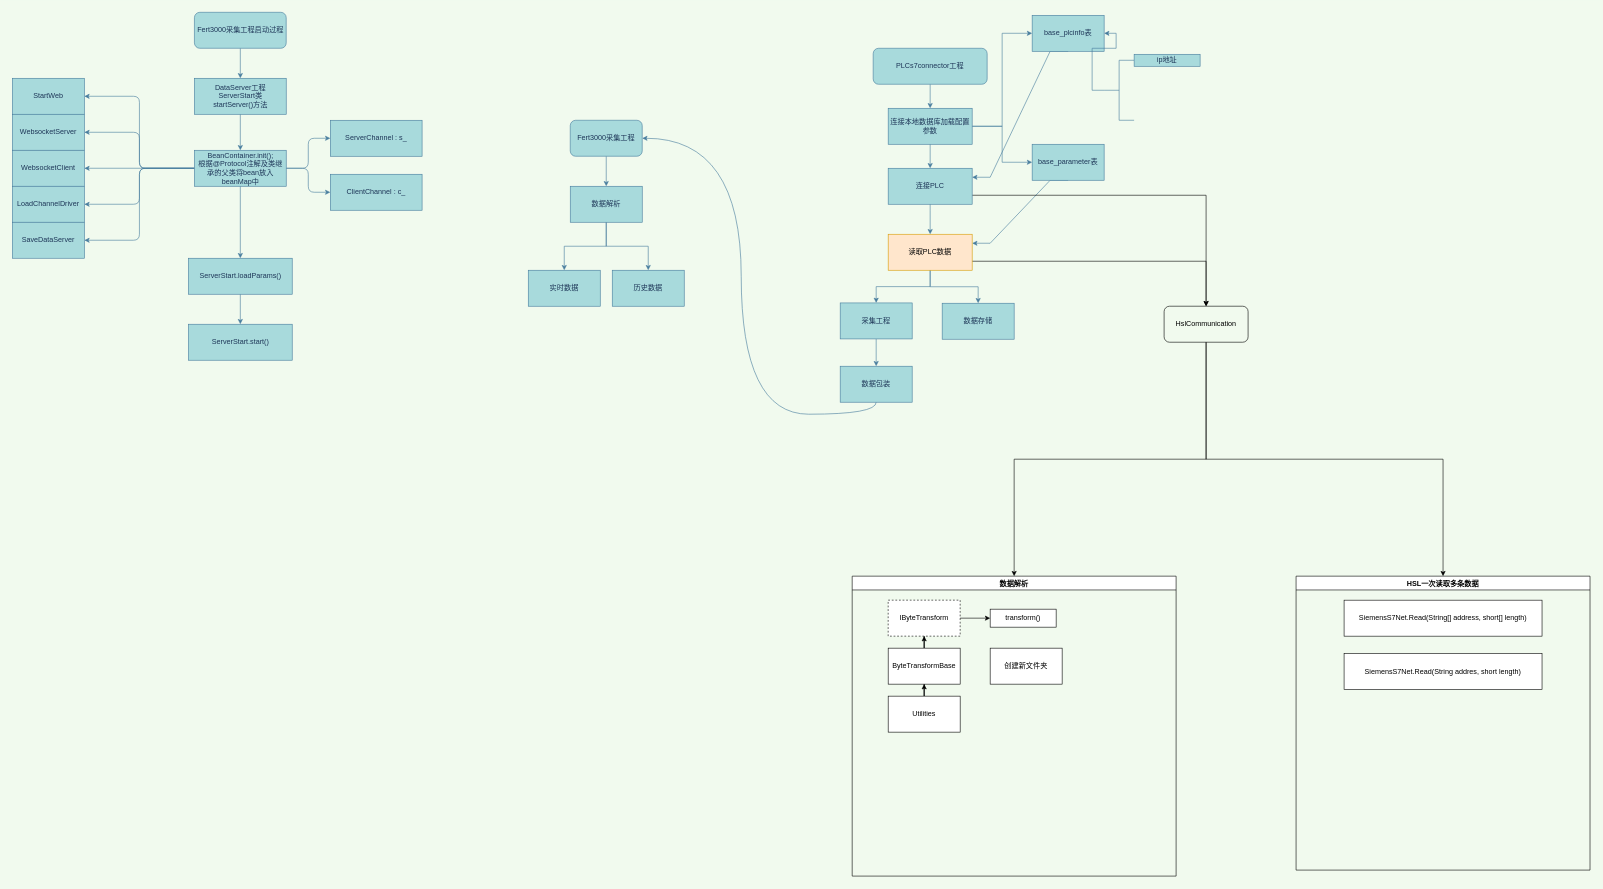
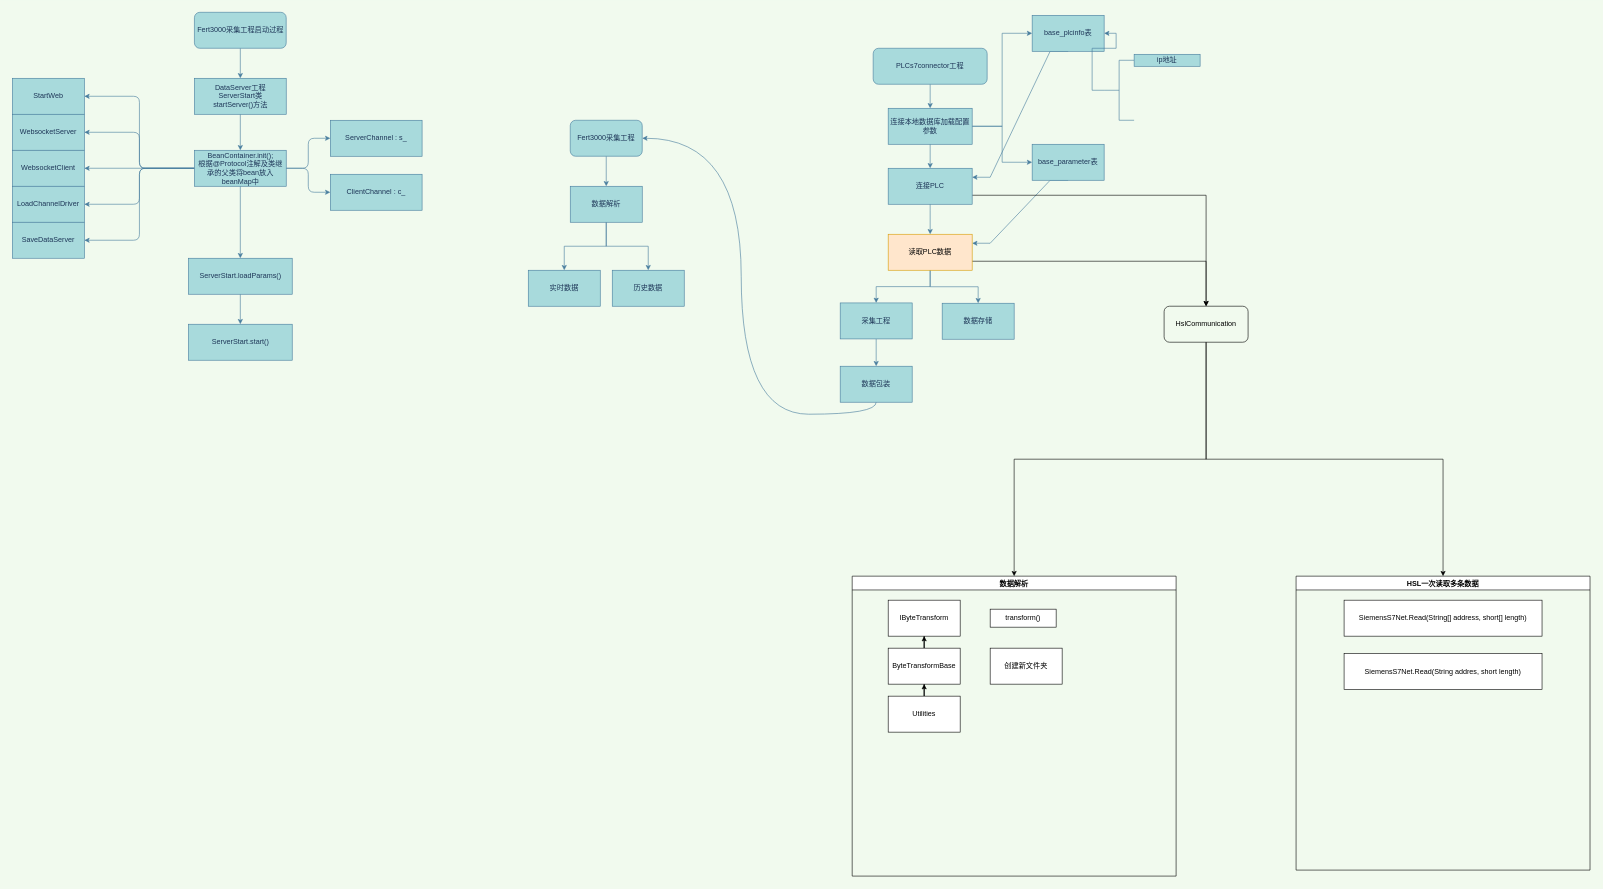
  <mxCell id="0" />
  <mxCell id="1" parent="0" />
  <mxCell id="2" value="" style="edgeStyle=orthogonalEdgeStyle;rounded=0;orthogonalLoop=1;jettySize=auto;html=1;entryX=0.5;entryY=0;entryDx=0;entryDy=0;strokeColor=#457B9D;fontColor=#1D3557;labelBackgroundColor=#F1FAEE;" parent="1" source="3" target="28" edge="1"><mxGeometry relative="1" as="geometry"><mxPoint x="1010" y="370" as="targetPoint" /></mxGeometry></mxCell>
  <mxCell id="3" value="Fert3000采集工程" style="rounded=1;whiteSpace=wrap;html=1;fillColor=#A8DADC;strokeColor=#457B9D;fontColor=#1D3557;" parent="1" vertex="1"><mxGeometry x="950" y="200" width="120" height="60" as="geometry" /></mxCell>
  <mxCell id="4" style="edgeStyle=orthogonalEdgeStyle;rounded=0;orthogonalLoop=1;jettySize=auto;html=1;exitX=0.5;exitY=1;exitDx=0;exitDy=0;entryX=0.5;entryY=0;entryDx=0;entryDy=0;strokeColor=#457B9D;fontColor=#1D3557;labelBackgroundColor=#F1FAEE;" parent="1" source="5" target="9" edge="1"><mxGeometry relative="1" as="geometry"><mxPoint x="1550" y="170" as="targetPoint" /></mxGeometry></mxCell>
  <mxCell id="5" value="PLCs7connector工程" style="rounded=1;whiteSpace=wrap;html=1;fillColor=#A8DADC;strokeColor=#457B9D;fontColor=#1D3557;" parent="1" vertex="1"><mxGeometry x="1455" y="80" width="190" height="60" as="geometry" /></mxCell>
  <mxCell id="6" style="edgeStyle=orthogonalEdgeStyle;rounded=0;orthogonalLoop=1;jettySize=auto;html=1;exitX=1;exitY=0.5;exitDx=0;exitDy=0;entryX=0;entryY=0.5;entryDx=0;entryDy=0;strokeColor=#457B9D;fontColor=#1D3557;labelBackgroundColor=#F1FAEE;" parent="1" source="9" target="11" edge="1"><mxGeometry relative="1" as="geometry" /></mxCell>
  <mxCell id="7" value="" style="edgeStyle=orthogonalEdgeStyle;rounded=0;orthogonalLoop=1;jettySize=auto;html=1;strokeColor=#457B9D;fontColor=#1D3557;labelBackgroundColor=#F1FAEE;" parent="1" source="9" target="14" edge="1"><mxGeometry relative="1" as="geometry" /></mxCell>
  <mxCell id="8" style="edgeStyle=orthogonalEdgeStyle;rounded=0;orthogonalLoop=1;jettySize=auto;html=1;exitX=1;exitY=0.5;exitDx=0;exitDy=0;entryX=0;entryY=0.5;entryDx=0;entryDy=0;strokeColor=#457B9D;fontColor=#1D3557;labelBackgroundColor=#F1FAEE;" parent="1" source="9" target="16" edge="1"><mxGeometry relative="1" as="geometry"><mxPoint x="1700" y="180" as="targetPoint" /></mxGeometry></mxCell>
  <mxCell id="9" value="连接本地数据库加载配置参数" style="rounded=0;whiteSpace=wrap;html=1;fillColor=#A8DADC;strokeColor=#457B9D;fontColor=#1D3557;" parent="1" vertex="1"><mxGeometry x="1480" y="180" width="140" height="60" as="geometry" /></mxCell>
  <mxCell id="10" style="edgeStyle=entityRelationEdgeStyle;rounded=0;orthogonalLoop=1;jettySize=auto;html=1;exitX=0.5;exitY=1;exitDx=0;exitDy=0;entryX=1;entryY=0.25;entryDx=0;entryDy=0;strokeColor=#457B9D;fontColor=#1D3557;labelBackgroundColor=#F1FAEE;" parent="1" source="11" target="20" edge="1"><mxGeometry relative="1" as="geometry" /></mxCell>
  <mxCell id="11" value="&lt;p&gt;base_parameter表&lt;/p&gt;" style="rounded=0;whiteSpace=wrap;html=1;fillColor=#A8DADC;strokeColor=#457B9D;fontColor=#1D3557;" parent="1" vertex="1"><mxGeometry x="1720" y="240" width="120" height="60" as="geometry" /></mxCell>
  <mxCell id="12" value="" style="edgeStyle=orthogonalEdgeStyle;curved=1;rounded=0;orthogonalLoop=1;jettySize=auto;html=1;strokeColor=#457B9D;fontColor=#1D3557;labelBackgroundColor=#F1FAEE;" parent="1" source="14" target="20" edge="1"><mxGeometry relative="1" as="geometry" /></mxCell>
  <mxCell id="13" style="edgeStyle=orthogonalEdgeStyle;rounded=0;orthogonalLoop=1;jettySize=auto;html=1;exitX=1;exitY=0.75;exitDx=0;exitDy=0;entryX=0.5;entryY=0;entryDx=0;entryDy=0;" parent="1" source="14" target="60" edge="1"><mxGeometry relative="1" as="geometry" /></mxCell>
  <mxCell id="14" value="连接PLC" style="whiteSpace=wrap;html=1;rounded=0;fillColor=#A8DADC;strokeColor=#457B9D;fontColor=#1D3557;" parent="1" vertex="1"><mxGeometry x="1480" y="280" width="140" height="60" as="geometry" /></mxCell>
  <mxCell id="15" style="edgeStyle=entityRelationEdgeStyle;rounded=0;orthogonalLoop=1;jettySize=auto;html=1;exitX=0.5;exitY=1;exitDx=0;exitDy=0;entryX=1;entryY=0.25;entryDx=0;entryDy=0;strokeColor=#457B9D;fontColor=#1D3557;labelBackgroundColor=#F1FAEE;" parent="1" source="16" target="14" edge="1"><mxGeometry relative="1" as="geometry" /></mxCell>
  <mxCell id="16" value="&lt;p&gt;base_plcinfo表&lt;/p&gt;" style="rounded=0;whiteSpace=wrap;html=1;fillColor=#A8DADC;strokeColor=#457B9D;fontColor=#1D3557;" parent="1" vertex="1"><mxGeometry x="1720" y="25" width="120" height="60" as="geometry" /></mxCell>
  <mxCell id="17" value="" style="edgeStyle=orthogonalEdgeStyle;rounded=0;orthogonalLoop=1;jettySize=auto;html=1;strokeColor=#457B9D;fontColor=#1D3557;labelBackgroundColor=#F1FAEE;" parent="1" source="20" target="22" edge="1"><mxGeometry relative="1" as="geometry" /></mxCell>
  <mxCell id="18" value="" style="edgeStyle=orthogonalEdgeStyle;rounded=0;orthogonalLoop=1;jettySize=auto;html=1;strokeColor=#457B9D;fontColor=#1D3557;labelBackgroundColor=#F1FAEE;" parent="1" source="20" target="23" edge="1"><mxGeometry relative="1" as="geometry" /></mxCell>
  <mxCell id="19" style="edgeStyle=orthogonalEdgeStyle;rounded=0;orthogonalLoop=1;jettySize=auto;html=1;exitX=1;exitY=0.75;exitDx=0;exitDy=0;entryX=0.5;entryY=0;entryDx=0;entryDy=0;" parent="1" source="20" target="60" edge="1"><mxGeometry relative="1" as="geometry"><mxPoint x="1900" y="550" as="targetPoint" /></mxGeometry></mxCell>
  <mxCell id="20" value="读取PLC数据" style="whiteSpace=wrap;html=1;rounded=0;fillColor=#ffe6cc;strokeColor=#d79b00;" parent="1" vertex="1"><mxGeometry x="1480" y="390" width="140" height="60" as="geometry" /></mxCell>
  <mxCell id="21" value="" style="edgeStyle=orthogonalEdgeStyle;rounded=0;orthogonalLoop=1;jettySize=auto;html=1;strokeColor=#457B9D;fontColor=#1D3557;labelBackgroundColor=#F1FAEE;" parent="1" source="22" target="25" edge="1"><mxGeometry relative="1" as="geometry" /></mxCell>
  <mxCell id="22" value="采集工程" style="whiteSpace=wrap;html=1;rounded=0;fillColor=#A8DADC;strokeColor=#457B9D;fontColor=#1D3557;" parent="1" vertex="1"><mxGeometry x="1400" y="504.5" width="120" height="60" as="geometry" /></mxCell>
  <mxCell id="23" value="数据存储" style="whiteSpace=wrap;html=1;rounded=0;shadow=0;fillColor=#A8DADC;strokeColor=#457B9D;fontColor=#1D3557;" parent="1" vertex="1"><mxGeometry x="1570" y="505" width="120" height="60" as="geometry" /></mxCell>
  <mxCell id="24" style="edgeStyle=orthogonalEdgeStyle;curved=1;rounded=0;orthogonalLoop=1;jettySize=auto;html=1;exitX=0.5;exitY=1;exitDx=0;exitDy=0;entryX=1;entryY=0.5;entryDx=0;entryDy=0;strokeColor=#457B9D;fontColor=#1D3557;labelBackgroundColor=#F1FAEE;" parent="1" source="25" target="3" edge="1"><mxGeometry relative="1" as="geometry" /></mxCell>
  <mxCell id="25" value="数据包装" style="rounded=0;whiteSpace=wrap;html=1;fillColor=#A8DADC;strokeColor=#457B9D;fontColor=#1D3557;" parent="1" vertex="1"><mxGeometry x="1400" y="610" width="120" height="60" as="geometry" /></mxCell>
  <mxCell id="26" value="" style="edgeStyle=orthogonalEdgeStyle;rounded=0;orthogonalLoop=1;jettySize=auto;html=1;strokeColor=#457B9D;fontColor=#1D3557;labelBackgroundColor=#F1FAEE;" parent="1" source="28" target="29" edge="1"><mxGeometry relative="1" as="geometry" /></mxCell>
  <mxCell id="27" value="" style="edgeStyle=orthogonalEdgeStyle;rounded=0;orthogonalLoop=1;jettySize=auto;html=1;strokeColor=#457B9D;fontColor=#1D3557;labelBackgroundColor=#F1FAEE;" parent="1" source="28" target="30" edge="1"><mxGeometry relative="1" as="geometry" /></mxCell>
  <mxCell id="28" value="数据解析" style="rounded=0;whiteSpace=wrap;html=1;shadow=0;fillColor=#A8DADC;strokeColor=#457B9D;fontColor=#1D3557;" parent="1" vertex="1"><mxGeometry x="950" y="310" width="120" height="60" as="geometry" /></mxCell>
  <mxCell id="29" value="实时数据" style="whiteSpace=wrap;html=1;rounded=0;shadow=0;fillColor=#A8DADC;strokeColor=#457B9D;fontColor=#1D3557;" parent="1" vertex="1"><mxGeometry x="880" y="450" width="120" height="60" as="geometry" /></mxCell>
  <mxCell id="30" value="历史数据" style="whiteSpace=wrap;html=1;rounded=0;shadow=0;fillColor=#A8DADC;strokeColor=#457B9D;fontColor=#1D3557;" parent="1" vertex="1"><mxGeometry y="450" width="120" height="60" as="geometry" x="1020" /></mxCell>
  <mxCell id="31" style="edgeStyle=orthogonalEdgeStyle;rounded=0;orthogonalLoop=1;jettySize=auto;html=1;exitX=0;exitY=0.5;exitDx=0;exitDy=0;exitPerimeter=0;entryX=1;entryY=0.5;entryDx=0;entryDy=0;strokeColor=#457B9D;fontColor=#1D3557;labelBackgroundColor=#F1FAEE;" parent="1" source="32" target="16" edge="1"><mxGeometry relative="1" as="geometry" /></mxCell>
  <mxCell id="32" value="" style="strokeWidth=1;html=1;shape=mxgraph.flowchart.annotation_2;align=left;labelPosition=right;pointerEvents=1;verticalAlign=middle;fontSize=12;fillColor=#A8DADC;strokeColor=#457B9D;fontColor=#1D3557;" parent="1" vertex="1"><mxGeometry x="1840" y="100" width="50" height="100" as="geometry" /></mxCell>
  <mxCell id="33" style="edgeStyle=orthogonalEdgeStyle;rounded=1;sketch=0;orthogonalLoop=1;jettySize=auto;html=1;exitX=0;exitY=0.5;exitDx=0;exitDy=0;entryX=1;entryY=0;entryDx=0;entryDy=0;entryPerimeter=0;fontColor=#1D3557;strokeColor=#457B9D;fillColor=#A8DADC;labelBackgroundColor=#F1FAEE;" parent="1" source="34" target="32" edge="1"><mxGeometry relative="1" as="geometry" /></mxCell>
  <mxCell id="34" value="&lt;p&gt;ip地址&lt;/p&gt;" style="rounded=0;whiteSpace=wrap;html=1;fillColor=#A8DADC;strokeColor=#457B9D;fontColor=#1D3557;" parent="1" vertex="1"><mxGeometry x="1890" y="90" width="110" height="20" as="geometry" /></mxCell>
  <mxCell id="35" style="edgeStyle=orthogonalEdgeStyle;rounded=0;orthogonalLoop=1;jettySize=auto;html=1;exitX=0.5;exitY=1;exitDx=0;exitDy=0;entryX=0.5;entryY=0;entryDx=0;entryDy=0;labelBackgroundColor=#F1FAEE;strokeColor=#457B9D;fontColor=#1D3557;" parent="1" source="36" target="38" edge="1"><mxGeometry relative="1" as="geometry" /></mxCell>
  <mxCell id="36" value="Fert3000采集工程启动过程" style="rounded=1;whiteSpace=wrap;html=1;fillColor=#A8DADC;strokeColor=#457B9D;fontColor=#1D3557;" parent="1" vertex="1"><mxGeometry x="323.5" y="20" width="153" height="60" as="geometry" /></mxCell>
  <mxCell id="37" value="" style="edgeStyle=orthogonalEdgeStyle;curved=0;rounded=1;sketch=0;orthogonalLoop=1;jettySize=auto;html=1;fontColor=#1D3557;strokeColor=#457B9D;fillColor=#A8DADC;" parent="1" source="38" target="47" edge="1"><mxGeometry relative="1" as="geometry" /></mxCell>
  <mxCell id="38" value="DataServer工程&lt;br&gt;ServerStart类&lt;br&gt;startServer()方法" style="rounded=0;whiteSpace=wrap;html=1;fillColor=#A8DADC;strokeColor=#457B9D;fontColor=#1D3557;" parent="1" vertex="1"><mxGeometry x="323.5" y="130" width="153" height="60" as="geometry" /></mxCell>
  <mxCell id="39" style="edgeStyle=orthogonalEdgeStyle;sketch=0;orthogonalLoop=1;jettySize=auto;html=1;exitX=0;exitY=0.5;exitDx=0;exitDy=0;entryX=1;entryY=0.5;entryDx=0;entryDy=0;fontColor=#1D3557;strokeColor=#457B9D;fillColor=#A8DADC;rounded=1;" parent="1" source="47" target="48" edge="1"><mxGeometry relative="1" as="geometry" /></mxCell>
  <mxCell id="40" style="edgeStyle=orthogonalEdgeStyle;curved=0;rounded=1;sketch=0;orthogonalLoop=1;jettySize=auto;html=1;exitX=0;exitY=0.5;exitDx=0;exitDy=0;entryX=1;entryY=0.5;entryDx=0;entryDy=0;fontColor=#1D3557;strokeColor=#457B9D;fillColor=#A8DADC;" parent="1" source="47" target="49" edge="1"><mxGeometry relative="1" as="geometry" /></mxCell>
  <mxCell id="41" style="edgeStyle=orthogonalEdgeStyle;curved=0;rounded=1;sketch=0;orthogonalLoop=1;jettySize=auto;html=1;exitX=0;exitY=0.5;exitDx=0;exitDy=0;entryX=1;entryY=0.5;entryDx=0;entryDy=0;fontColor=#1D3557;strokeColor=#457B9D;fillColor=#A8DADC;" parent="1" source="47" target="50" edge="1"><mxGeometry relative="1" as="geometry" /></mxCell>
  <mxCell id="42" style="edgeStyle=orthogonalEdgeStyle;curved=0;rounded=1;sketch=0;orthogonalLoop=1;jettySize=auto;html=1;exitX=0;exitY=0.5;exitDx=0;exitDy=0;entryX=1;entryY=0.5;entryDx=0;entryDy=0;fontColor=#1D3557;strokeColor=#457B9D;fillColor=#A8DADC;" parent="1" source="47" target="51" edge="1"><mxGeometry relative="1" as="geometry" /></mxCell>
  <mxCell id="43" style="edgeStyle=orthogonalEdgeStyle;curved=0;rounded=1;sketch=0;orthogonalLoop=1;jettySize=auto;html=1;exitX=0;exitY=0.5;exitDx=0;exitDy=0;entryX=1;entryY=0.5;entryDx=0;entryDy=0;fontColor=#1D3557;strokeColor=#457B9D;fillColor=#A8DADC;" parent="1" source="47" target="52" edge="1"><mxGeometry relative="1" as="geometry" /></mxCell>
  <mxCell id="44" style="edgeStyle=orthogonalEdgeStyle;curved=0;rounded=1;sketch=0;orthogonalLoop=1;jettySize=auto;html=1;entryX=0.5;entryY=0;entryDx=0;entryDy=0;fontColor=#1D3557;strokeColor=#457B9D;fillColor=#A8DADC;" parent="1" source="47" target="54" edge="1"><mxGeometry relative="1" as="geometry" /></mxCell>
  <mxCell id="45" value="" style="edgeStyle=orthogonalEdgeStyle;curved=0;rounded=1;sketch=0;orthogonalLoop=1;jettySize=auto;html=1;fontColor=#1D3557;strokeColor=#457B9D;fillColor=#A8DADC;" parent="1" source="47" target="56" edge="1"><mxGeometry relative="1" as="geometry" /></mxCell>
  <mxCell id="46" style="edgeStyle=orthogonalEdgeStyle;curved=0;rounded=1;sketch=0;orthogonalLoop=1;jettySize=auto;html=1;exitX=1;exitY=0.5;exitDx=0;exitDy=0;entryX=0;entryY=0.5;entryDx=0;entryDy=0;fontColor=#1D3557;strokeColor=#457B9D;fillColor=#A8DADC;" parent="1" source="47" target="57" edge="1"><mxGeometry relative="1" as="geometry" /></mxCell>
  <mxCell id="47" value="BeanContainer.init();&lt;br&gt;根据@Protocol注解及类继承的父类将bean放入beanMap中" style="rounded=0;whiteSpace=wrap;html=1;fillColor=#A8DADC;strokeColor=#457B9D;fontColor=#1D3557;" parent="1" vertex="1"><mxGeometry x="323.5" y="250" width="153" height="60" as="geometry" /></mxCell>
  <mxCell id="48" value="StartWeb" style="rounded=0;whiteSpace=wrap;html=1;labelBackgroundColor=none;sketch=0;fontColor=#1D3557;strokeColor=#457B9D;fillColor=#A8DADC;" parent="1" vertex="1"><mxGeometry x="20" y="130" width="120" height="60" as="geometry" /></mxCell>
  <mxCell id="49" value="WebsocketServer" style="rounded=0;whiteSpace=wrap;html=1;labelBackgroundColor=none;sketch=0;fontColor=#1D3557;strokeColor=#457B9D;fillColor=#A8DADC;" parent="1" vertex="1"><mxGeometry x="20" y="190" width="120" height="60" as="geometry" /></mxCell>
  <mxCell id="50" value="WebsocketClient" style="rounded=0;whiteSpace=wrap;html=1;labelBackgroundColor=none;sketch=0;fontColor=#1D3557;strokeColor=#457B9D;fillColor=#A8DADC;" parent="1" vertex="1"><mxGeometry x="20" y="250" width="120" height="60" as="geometry" /></mxCell>
  <mxCell id="51" value="LoadChannelDriver" style="rounded=0;whiteSpace=wrap;html=1;labelBackgroundColor=none;sketch=0;fontColor=#1D3557;strokeColor=#457B9D;fillColor=#A8DADC;" parent="1" vertex="1"><mxGeometry x="20" y="310" width="120" height="60" as="geometry" /></mxCell>
  <mxCell id="52" value="SaveDataServer" style="rounded=0;whiteSpace=wrap;html=1;labelBackgroundColor=none;sketch=0;fontColor=#1D3557;strokeColor=#457B9D;fillColor=#A8DADC;" parent="1" vertex="1"><mxGeometry x="20" y="370" width="120" height="60" as="geometry" /></mxCell>
  <mxCell id="53" style="edgeStyle=orthogonalEdgeStyle;curved=0;rounded=1;sketch=0;orthogonalLoop=1;jettySize=auto;html=1;exitX=0.5;exitY=1;exitDx=0;exitDy=0;entryX=0.5;entryY=0;entryDx=0;entryDy=0;fontColor=#1D3557;strokeColor=#457B9D;fillColor=#A8DADC;" parent="1" source="54" target="55" edge="1"><mxGeometry relative="1" as="geometry" /></mxCell>
  <mxCell id="54" value="ServerStart.loadParams()" style="rounded=0;whiteSpace=wrap;html=1;labelBackgroundColor=none;sketch=0;fontColor=#1D3557;strokeColor=#457B9D;fillColor=#A8DADC;" parent="1" vertex="1"><mxGeometry x="313.5" y="430" width="173" height="60" as="geometry" /></mxCell>
  <mxCell id="55" value="ServerStart.start()" style="rounded=0;whiteSpace=wrap;html=1;labelBackgroundColor=none;sketch=0;fontColor=#1D3557;strokeColor=#457B9D;fillColor=#A8DADC;" parent="1" vertex="1"><mxGeometry x="313.5" y="540" width="173" height="60" as="geometry" /></mxCell>
  <mxCell id="56" value="ServerChannel : s_" style="rounded=0;whiteSpace=wrap;html=1;fillColor=#A8DADC;strokeColor=#457B9D;fontColor=#1D3557;" parent="1" vertex="1"><mxGeometry x="550" y="200" width="153" height="60" as="geometry" /></mxCell>
  <mxCell id="57" value="ClientChannel : c_" style="rounded=0;whiteSpace=wrap;html=1;fillColor=#A8DADC;strokeColor=#457B9D;fontColor=#1D3557;" parent="1" vertex="1"><mxGeometry x="550" y="290" width="153" height="60" as="geometry" /></mxCell>
  <mxCell id="58" value="" style="edgeStyle=orthogonalEdgeStyle;rounded=0;orthogonalLoop=1;jettySize=auto;html=1;entryX=0.5;entryY=0;entryDx=0;entryDy=0;" parent="1" source="60" target="61" edge="1"><mxGeometry relative="1" as="geometry"><mxPoint x="2010" y="650" as="targetPoint" /></mxGeometry></mxCell>
  <mxCell id="59" style="edgeStyle=orthogonalEdgeStyle;rounded=0;orthogonalLoop=1;jettySize=auto;html=1;exitX=0.5;exitY=1;exitDx=0;exitDy=0;entryX=0.5;entryY=0;entryDx=0;entryDy=0;" edge="1" parent="1" source="60" target="70"><mxGeometry relative="1" as="geometry" /></mxCell>
  <mxCell id="60" value="HslCommunication" style="rounded=1;whiteSpace=wrap;html=1;fillColor=none;" parent="1" vertex="1"><mxGeometry x="1940" y="510" width="140" height="60" as="geometry" /></mxCell>
  <mxCell id="61" value="数据解析" style="swimlane;" parent="1" vertex="1"><mxGeometry x="1420" y="960" width="540" height="500" as="geometry"><mxRectangle x="720" y="650" width="80" height="23" as="alternateBounds" /></mxGeometry></mxCell>
- <mxCell id="62" value="IByteTransform" style="whiteSpace=wrap;html=1;dashed=1;" parent="61" vertex="1"><mxGeometry x="60" y="40" width="120" height="60" as="geometry" /></mxCell>
+ <mxCell id="62" value="IByteTransform" style="whiteSpace=wrap;html=1;" parent="61" vertex="1"><mxGeometry x="60" y="40" width="120" height="60" as="geometry" /></mxCell>
  <mxCell id="63" style="edgeStyle=orthogonalEdgeStyle;rounded=0;orthogonalLoop=1;jettySize=auto;html=1;entryX=0.5;entryY=1;entryDx=0;entryDy=0;" parent="61" source="64" target="62" edge="1"><mxGeometry relative="1" as="geometry" /></mxCell>
  <mxCell id="64" value="ByteTransformBase" style="whiteSpace=wrap;html=1;" parent="61" vertex="1"><mxGeometry x="60" y="120" width="120" height="60" as="geometry" /></mxCell>
  <mxCell id="65" style="edgeStyle=orthogonalEdgeStyle;rounded=0;orthogonalLoop=1;jettySize=auto;html=1;entryX=0.5;entryY=1;entryDx=0;entryDy=0;" parent="61" source="66" target="64" edge="1"><mxGeometry relative="1" as="geometry" /></mxCell>
  <mxCell id="66" value="Utilities" style="whiteSpace=wrap;html=1;" parent="61" vertex="1"><mxGeometry x="60" y="200" width="120" height="60" as="geometry" /></mxCell>
  <mxCell id="67" value="transform()" style="rounded=0;whiteSpace=wrap;html=1;" parent="61" vertex="1"><mxGeometry x="230" y="55" width="110" height="30" as="geometry" /></mxCell>
- <mxCell id="68" style="edgeStyle=orthogonalEdgeStyle;rounded=0;orthogonalLoop=1;jettySize=auto;html=1;entryX=0;entryY=0.5;entryDx=0;entryDy=0;" parent="61" source="62" target="67" edge="1"><mxGeometry relative="1" as="geometry"><mxPoint x="240" y="70" as="targetPoint" /><Array as="points" /></mxGeometry></mxCell>
  <mxCell id="69" value="创建新文件夹" style="rounded=0;whiteSpace=wrap;html=1;" parent="61" vertex="1"><mxGeometry x="230" y="120" width="120" height="60" as="geometry" /></mxCell>
  <mxCell id="70" value="HSL一次读取多条数据" style="swimlane;" vertex="1" parent="1"><mxGeometry x="2160" y="960" width="490" height="490" as="geometry" /></mxCell>
  <mxCell id="71" value="SiemensS7Net.Read(String[] address, short[] length)" style="rounded=0;whiteSpace=wrap;html=1;" vertex="1" parent="70"><mxGeometry x="80" y="40" width="330" height="60" as="geometry" /></mxCell>
  <mxCell id="72" value="SiemensS7Net.Read(String addres, short length)" style="rounded=0;whiteSpace=wrap;html=1;" vertex="1" parent="70"><mxGeometry x="80" y="129" width="330" height="60" as="geometry" /></mxCell>
